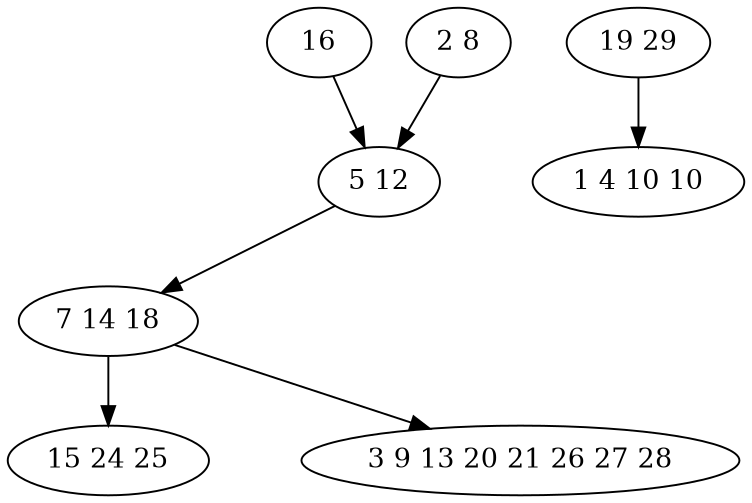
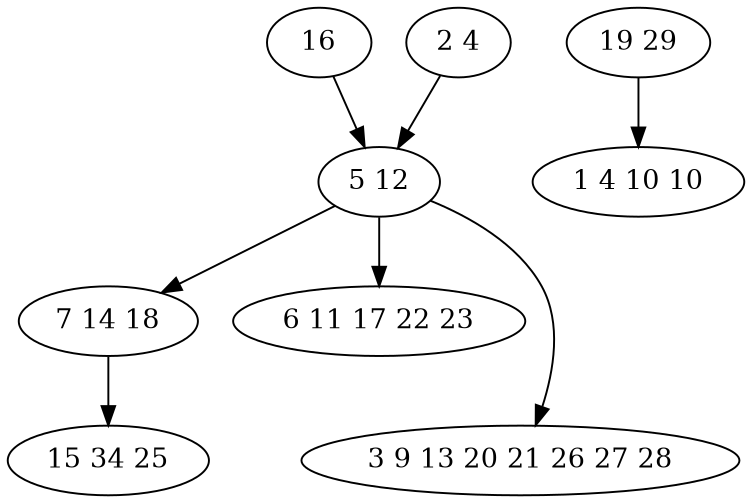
  digraph {
    n1 [label=16]
    n2 [label="5 12"]
    n3 [label="7 14 18"]
+   n4 [label="6 11 17 22 23"]
    n5 [label="19 29"]
    n6 [label="1 4 10 10"]
-   n7 [label="2 8"]
+   n7 [label="2 4"]
    n8 [label="3 9 13 20 21 26 27 28"]
-   n9 [label="15 24 25"]
+   n9 [label="15 34 25"]
    n1 -> n2
    n2 -> n3
-   n3 -> n8
+   n2 -> n4
+   n2 -> n8
    n3 -> n9
    n5 -> n6
    n7 -> n2
  }
